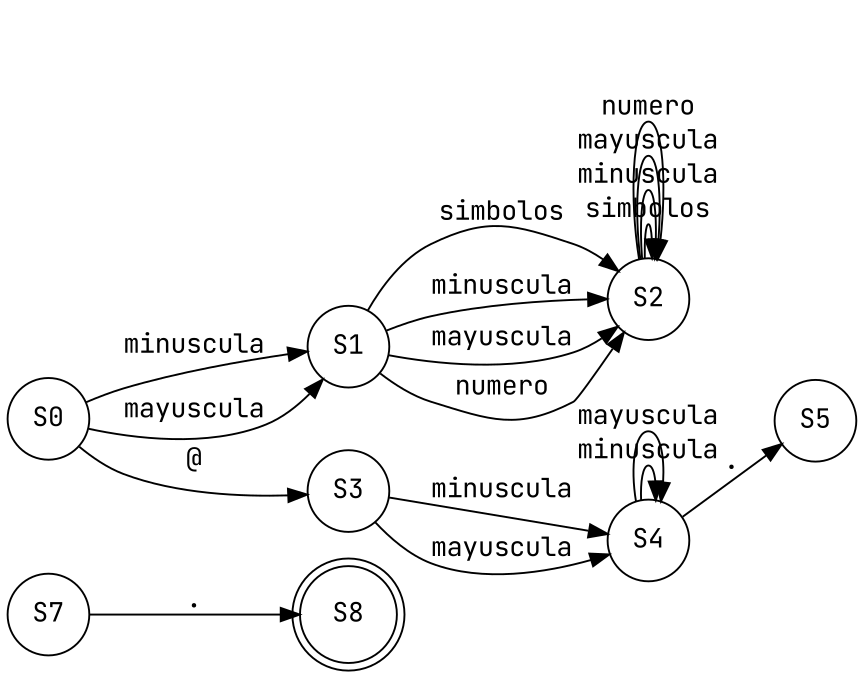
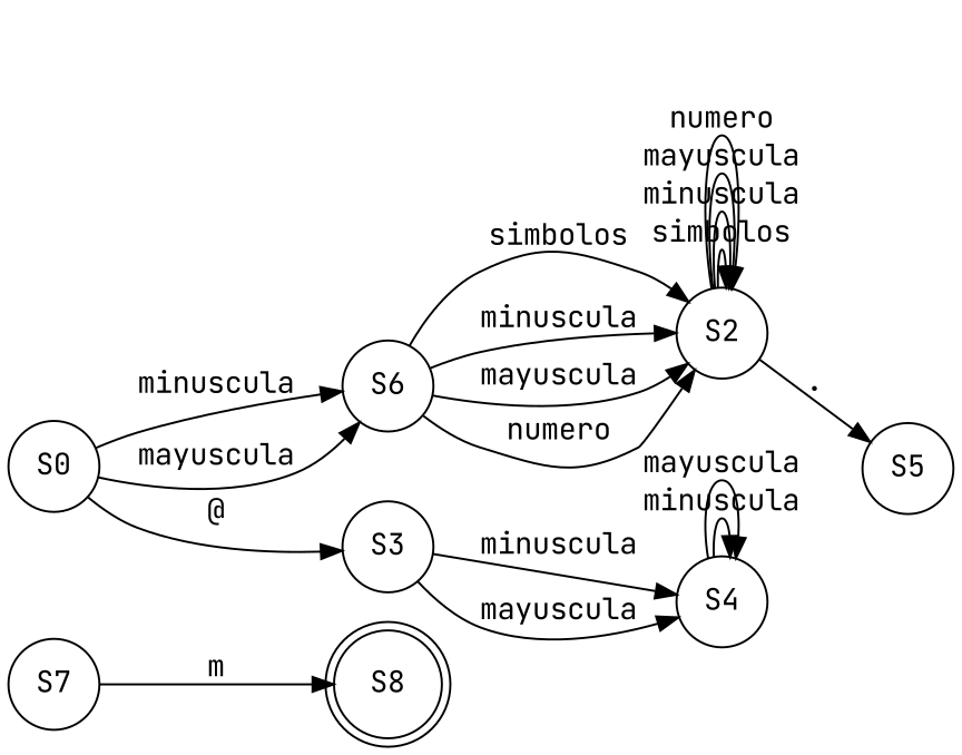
  digraph {
    fontname="JetBrains Mono"
    rankdir=LR
    node [fontname="JetBrains Mono" shape=circle]
    edge [fontname="JetBrains Mono"]
    S8 [shape=doublecircle]
    S0
-   S1
+   S1 [label=S6]
    S3
    S2
    S4
    S5
    S7
    S0 -> S1 [label=minuscula]
    S0 -> S1 [label=mayuscula]
    S0 -> S3 [label="@"]
    S1 -> S2 [label=simbolos]
    S1 -> S2 [label=minuscula]
    S1 -> S2 [label=mayuscula]
    S1 -> S2 [label=numero]
    S3 -> S4 [label=minuscula]
    S3 -> S4 [label=mayuscula]
    S2 -> S2 [label=simbolos]
    S2 -> S2 [label=minuscula]
    S2 -> S2 [label=mayuscula]
    S2 -> S2 [label=numero]
    S4 -> S4 [label=minuscula]
    S4 -> S4 [label=mayuscula]
-   S4 -> S5 [label="."]
-   S7 -> S8 [label="."]
+   S2 -> S5 [label="."]
+   S7 -> S8 [label=m]
  }
